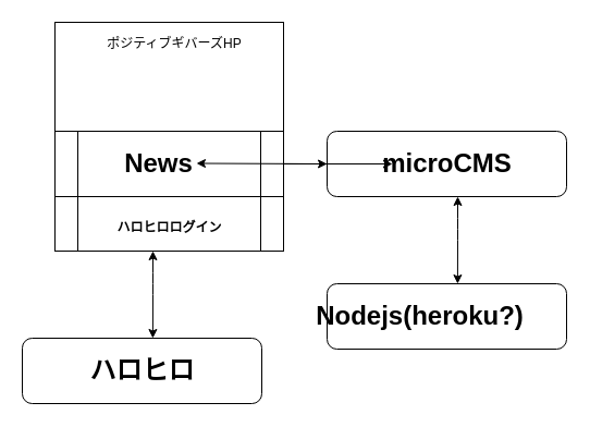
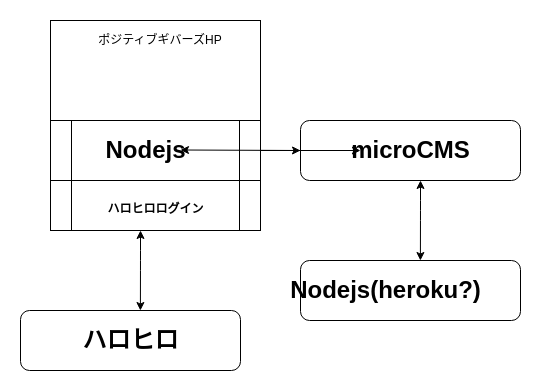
  <mxCell id="0" />
  <mxCell id="1" parent="0" />
  <mxCell id="2" value="" style="rounded=1;whiteSpace=wrap;html=1;" vertex="1" parent="1"><mxGeometry x="300" y="120" width="220" height="60" as="geometry" /></mxCell>
  <mxCell id="3" value="" style="whiteSpace=wrap;html=1;aspect=fixed;" vertex="1" parent="1"><mxGeometry x="50" y="20" width="210" height="210" as="geometry" /></mxCell>
  <mxCell id="4" value="" style="edgeStyle=orthogonalEdgeStyle;rounded=0;orthogonalLoop=1;jettySize=auto;html=1;" edge="1" parent="1" source="5" target="8"><mxGeometry relative="1" as="geometry" /></mxCell>
  <mxCell id="5" value="" style="shape=process;whiteSpace=wrap;html=1;backgroundOutline=1;" vertex="1" parent="1"><mxGeometry x="50" y="120" width="210" height="60" as="geometry" /></mxCell>
- <mxCell id="6" value="News" style="text;strokeColor=none;fillColor=none;html=1;fontSize=24;fontStyle=1;verticalAlign=middle;align=center;" vertex="1" parent="1"><mxGeometry x="95" y="130" width="100" height="40" as="geometry" /></mxCell>
+ <mxCell id="6" value="Nodejs" style="text;strokeColor=none;fillColor=none;html=1;fontSize=24;fontStyle=1;verticalAlign=middle;align=center;" vertex="1" parent="1"><mxGeometry x="95" y="130" width="100" height="40" as="geometry" /></mxCell>
  <mxCell id="7" value="" style="endArrow=classic;startArrow=classic;html=1;" edge="1" parent="1"><mxGeometry width="50" height="50" relative="1" as="geometry"><mxPoint x="180" y="149.5" as="sourcePoint" /><mxPoint x="300" y="150" as="targetPoint" /></mxGeometry></mxCell>
  <mxCell id="8" value="microCMS" style="text;strokeColor=none;fillColor=none;html=1;fontSize=24;fontStyle=1;verticalAlign=middle;align=center;" vertex="1" parent="1"><mxGeometry x="360" y="130" width="100" height="40" as="geometry" /></mxCell>
  <mxCell id="9" value="" style="endArrow=classic;startArrow=classic;html=1;entryX=0.545;entryY=0;entryDx=0;entryDy=0;entryPerimeter=0;" edge="1" parent="1" target="10"><mxGeometry width="50" height="50" relative="1" as="geometry"><mxPoint x="420" y="180" as="sourcePoint" /><mxPoint x="420" y="230" as="targetPoint" /><Array as="points"><mxPoint x="420" y="210" /></Array></mxGeometry></mxCell>
  <mxCell id="10" value="" style="rounded=1;whiteSpace=wrap;html=1;" vertex="1" parent="1"><mxGeometry x="300" y="260" width="220" height="60" as="geometry" /></mxCell>
  <mxCell id="11" value="Nodejs(heroku?)" style="text;strokeColor=none;fillColor=none;html=1;fontSize=24;fontStyle=1;verticalAlign=middle;align=center;" vertex="1" parent="1"><mxGeometry x="335" y="270" width="100" height="40" as="geometry" /></mxCell>
  <mxCell id="12" value="ポジティブギバーズHP" style="text;html=1;strokeColor=none;fillColor=none;align=center;verticalAlign=middle;whiteSpace=wrap;rounded=0;" vertex="1" parent="1"><mxGeometry x="85" y="30" width="150" height="20" as="geometry" /></mxCell>
  <mxCell id="13" value="" style="shape=process;whiteSpace=wrap;html=1;backgroundOutline=1;" vertex="1" parent="1"><mxGeometry x="50" y="180" width="210" height="50" as="geometry" /></mxCell>
  <mxCell id="14" value="&lt;font style=&quot;font-size: 12px&quot;&gt;ハロヒロログイン&lt;/font&gt;" style="text;strokeColor=none;fillColor=none;html=1;fontSize=24;fontStyle=1;verticalAlign=middle;align=center;" vertex="1" parent="1"><mxGeometry x="105" y="185" width="100" height="40" as="geometry" /></mxCell>
  <mxCell id="15" value="" style="endArrow=classic;startArrow=classic;html=1;entryX=0.545;entryY=0;entryDx=0;entryDy=0;entryPerimeter=0;" edge="1" parent="1" target="16"><mxGeometry width="50" height="50" relative="1" as="geometry"><mxPoint x="140" y="230" as="sourcePoint" /><mxPoint x="140" y="280" as="targetPoint" /><Array as="points"><mxPoint x="140" y="260" /></Array></mxGeometry></mxCell>
  <mxCell id="16" value="" style="rounded=1;whiteSpace=wrap;html=1;" vertex="1" parent="1"><mxGeometry x="20" y="310" width="220" height="60" as="geometry" /></mxCell>
  <mxCell id="17" value="ハロヒロ" style="text;strokeColor=none;fillColor=none;html=1;fontSize=24;fontStyle=1;verticalAlign=middle;align=center;" vertex="1" parent="1"><mxGeometry x="80" y="320" width="100" height="40" as="geometry" /></mxCell>
